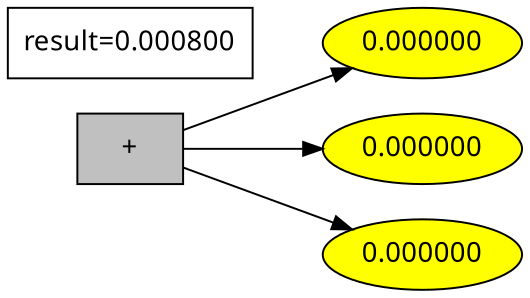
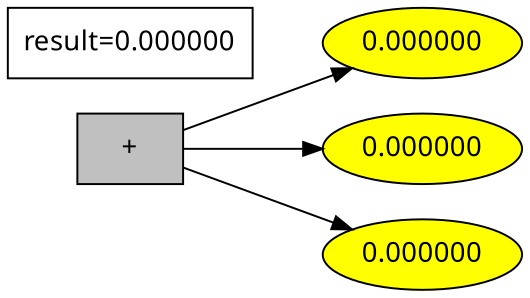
  digraph {
    rankdir=LR
    fontname="Noto Sans"
    node [fillcolor=yellow style=filled fontname="Noto Sans"]
    edge [fontname="Noto Sans"]
    n1 [fillcolor=grey label="+" shape=box]
    n2 [label=0.000000]
    n3 [label=0.000000]
    n4 [label=0.000000]
-   "result=0.000000" [shape=box label="result=0.000800" fillcolor="" style=""]
+   "result=0.000000" [shape=box fillcolor="" style=""]
    n1 -> n2
    n1 -> n3
    n1 -> n4
  }
